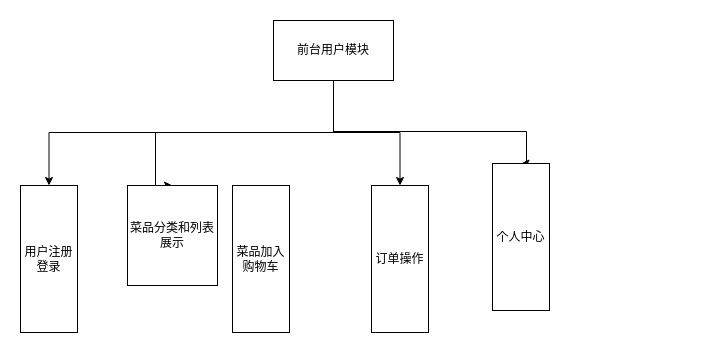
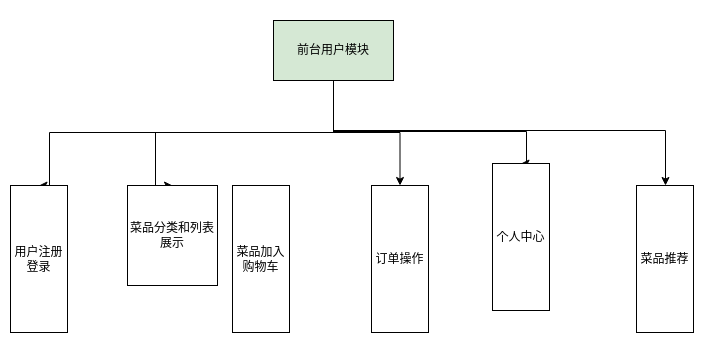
  <mxCell id="0" />
  <mxCell id="1" parent="0" />
  <mxCell id="2" style="edgeStyle=orthogonalEdgeStyle;rounded=0;orthogonalLoop=1;jettySize=auto;html=1;entryX=0.5;entryY=0;entryDx=0;entryDy=0;" edge="1" parent="1" target="8"><mxGeometry relative="1" as="geometry"><mxPoint x="333" y="82" as="sourcePoint" /><mxPoint x="109" y="176" as="targetPoint" /><Array as="points"><mxPoint x="333" y="132" /><mxPoint x="49" y="132" /></Array></mxGeometry></mxCell>
  <mxCell id="3" style="edgeStyle=orthogonalEdgeStyle;rounded=0;orthogonalLoop=1;jettySize=auto;html=1;exitX=0.5;exitY=1;exitDx=0;exitDy=0;entryX=0.5;entryY=0;entryDx=0;entryDy=0;" edge="1" parent="1" target="9"><mxGeometry relative="1" as="geometry"><mxPoint x="219.662" y="179.211" as="targetPoint" /><mxPoint x="333" y="77" as="sourcePoint" /><Array as="points"><mxPoint x="333" y="132" /><mxPoint x="155" y="132" /></Array></mxGeometry></mxCell>
  <mxCell id="4" style="edgeStyle=orthogonalEdgeStyle;rounded=0;orthogonalLoop=1;jettySize=auto;html=1;exitX=0.5;exitY=1;exitDx=0;exitDy=0;entryX=0.5;entryY=0;entryDx=0;entryDy=0;" edge="1" parent="1" target="11"><mxGeometry relative="1" as="geometry"><mxPoint x="333" y="81" as="sourcePoint" /><mxPoint x="462.5" y="184" as="targetPoint" /><Array as="points"><mxPoint x="333" y="132" /><mxPoint x="400" y="132" /></Array></mxGeometry></mxCell>
  <mxCell id="5" style="edgeStyle=orthogonalEdgeStyle;rounded=0;orthogonalLoop=1;jettySize=auto;html=1;exitX=0.5;exitY=1;exitDx=0;exitDy=0;entryX=0.5;entryY=0;entryDx=0;entryDy=0;" edge="1" parent="1" target="12"><mxGeometry relative="1" as="geometry"><mxPoint x="333" y="78" as="sourcePoint" /><mxPoint x="592.5" y="183" as="targetPoint" /><Array as="points"><mxPoint x="333" y="131" /><mxPoint x="526" y="131" /></Array></mxGeometry></mxCell>
- <mxCell id="7" value="前台用户模块" style="rounded=0;whiteSpace=wrap;html=1;" vertex="1" parent="1"><mxGeometry x="273" y="20" width="120" height="60" as="geometry" /></mxCell>
- <mxCell id="8" value="用户注册登录" style="rounded=0;whiteSpace=wrap;html=1;" vertex="1" parent="1"><mxGeometry x="20" y="185" width="57" height="147" as="geometry" /></mxCell>
+ <mxCell id="6" style="edgeStyle=orthogonalEdgeStyle;rounded=0;orthogonalLoop=1;jettySize=auto;html=1;exitX=0.5;exitY=1;exitDx=0;exitDy=0;" edge="1" parent="1" source="7" target="13"><mxGeometry relative="1" as="geometry"><Array as="points"><mxPoint x="333" y="130" /><mxPoint x="665" y="130" /></Array></mxGeometry></mxCell>
+ <mxCell id="7" value="前台用户模块" style="rounded=0;whiteSpace=wrap;html=1;fillColor=#d5e8d4;" vertex="1" parent="1"><mxGeometry x="273" y="20" width="120" height="60" as="geometry" /></mxCell>
+ <mxCell id="8" value="用户注册登录" style="rounded=0;whiteSpace=wrap;html=1;" vertex="1" parent="1"><mxGeometry x="10" y="185" width="57" height="147" as="geometry" /></mxCell>
  <mxCell id="9" value="菜品分类和列表展示" style="rounded=0;whiteSpace=wrap;html=1;" vertex="1" parent="1"><mxGeometry x="127" y="185" width="90" height="100" as="geometry" /></mxCell>
  <mxCell id="10" value="菜品加入购物车" style="rounded=0;whiteSpace=wrap;html=1;" vertex="1" parent="1"><mxGeometry x="232" y="185" width="57" height="147" as="geometry" /></mxCell>
  <mxCell id="11" value="订单操作" style="rounded=0;whiteSpace=wrap;html=1;" vertex="1" parent="1"><mxGeometry x="371" y="185" width="57" height="147" as="geometry" /></mxCell>
  <mxCell id="12" value="个人中心" style="rounded=0;whiteSpace=wrap;html=1;" vertex="1" parent="1"><mxGeometry x="492" y="163" width="57" height="147" as="geometry" /></mxCell>
+ <mxCell id="13" value="菜品推荐" style="rounded=0;whiteSpace=wrap;html=1;" vertex="1" parent="1"><mxGeometry x="636" y="185" width="57" height="147" as="geometry" /></mxCell>
